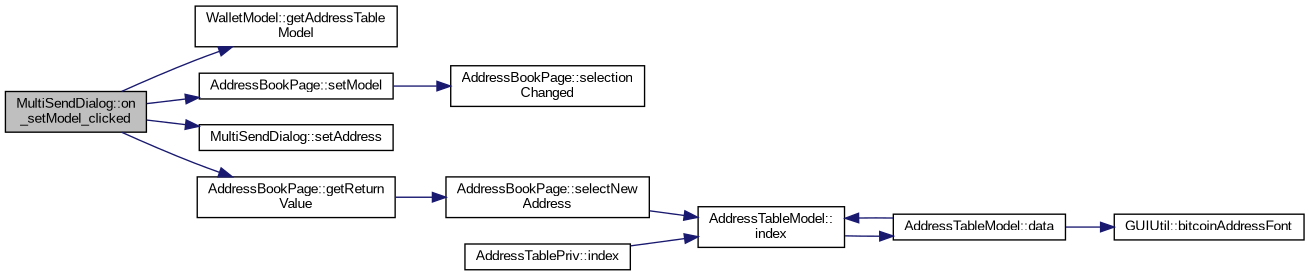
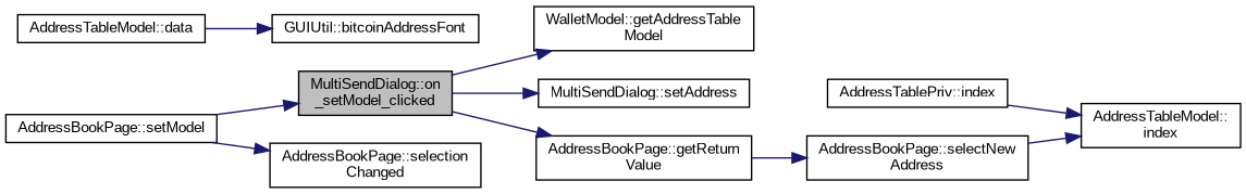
  digraph {
    fontname="Liberation Sans"
    rankdir=LR
    node [color=black fillcolor=white fontname="Liberation Sans" fontsize=10 shape=record style=filled]
    edge [color=midnightblue fontname="Liberation Sans" fontsize=10 labelfontname=Helvetica labelfontsize=10 style=solid]
    n1 [fillcolor=grey75 fontcolor=black height=0.2 label="MultiSendDialog::on\l_setModel_clicked" width=0.4]
    n2 [height=0.2 label="WalletModel::getAddressTable\lModel" width=0.4]
    n3 [height=0.2 label="AddressBookPage::setModel" width=0.4]
    n4 [height=0.2 label="MultiSendDialog::setAddress" width=0.4]
    n5 [height=0.2 label="AddressBookPage::getReturn\lValue" width=0.4]
    n6 [height=0.2 label="AddressBookPage::selection\lChanged" width=0.4]
    n7 [height=0.2 label="AddressBookPage::selectNew\lAddress" width=0.4]
    n8 [height=0.2 label="AddressTableModel::\lindex" width=0.4]
    n9 [height=0.2 label="AddressTableModel::data" width=0.4]
    n10 [height=0.2 label="GUIUtil::bitcoinAddressFont" width=0.4]
    n11 [height=0.2 label="AddressTablePriv::index" width=0.4]
    n1 -> n2
-   n1 -> n3
+   n3 -> n1
    n1 -> n4
    n1 -> n5
    n3 -> n6
    n5 -> n7
    n7 -> n8
-   n8 -> n9
-   n9 -> n8
    n9 -> n10
    n11 -> n8
  }
